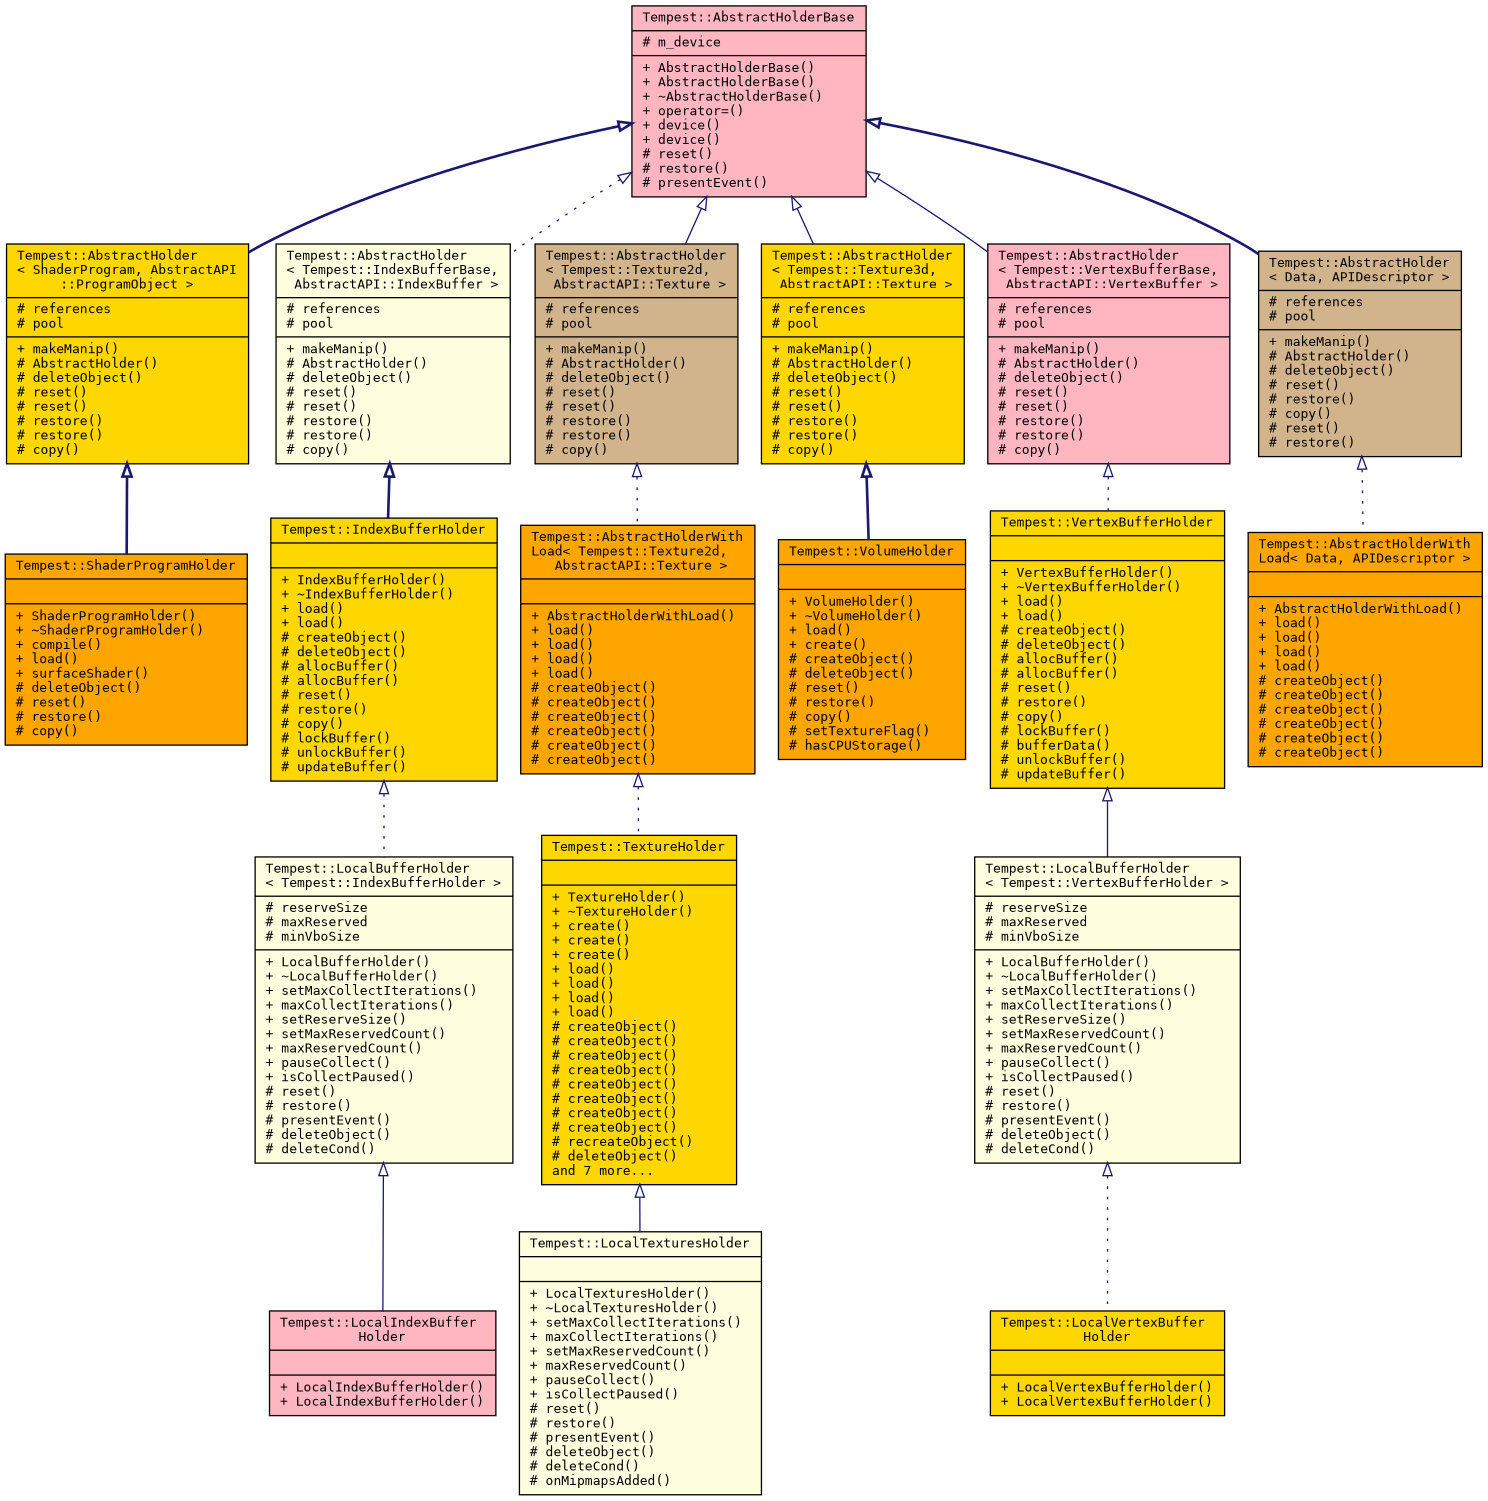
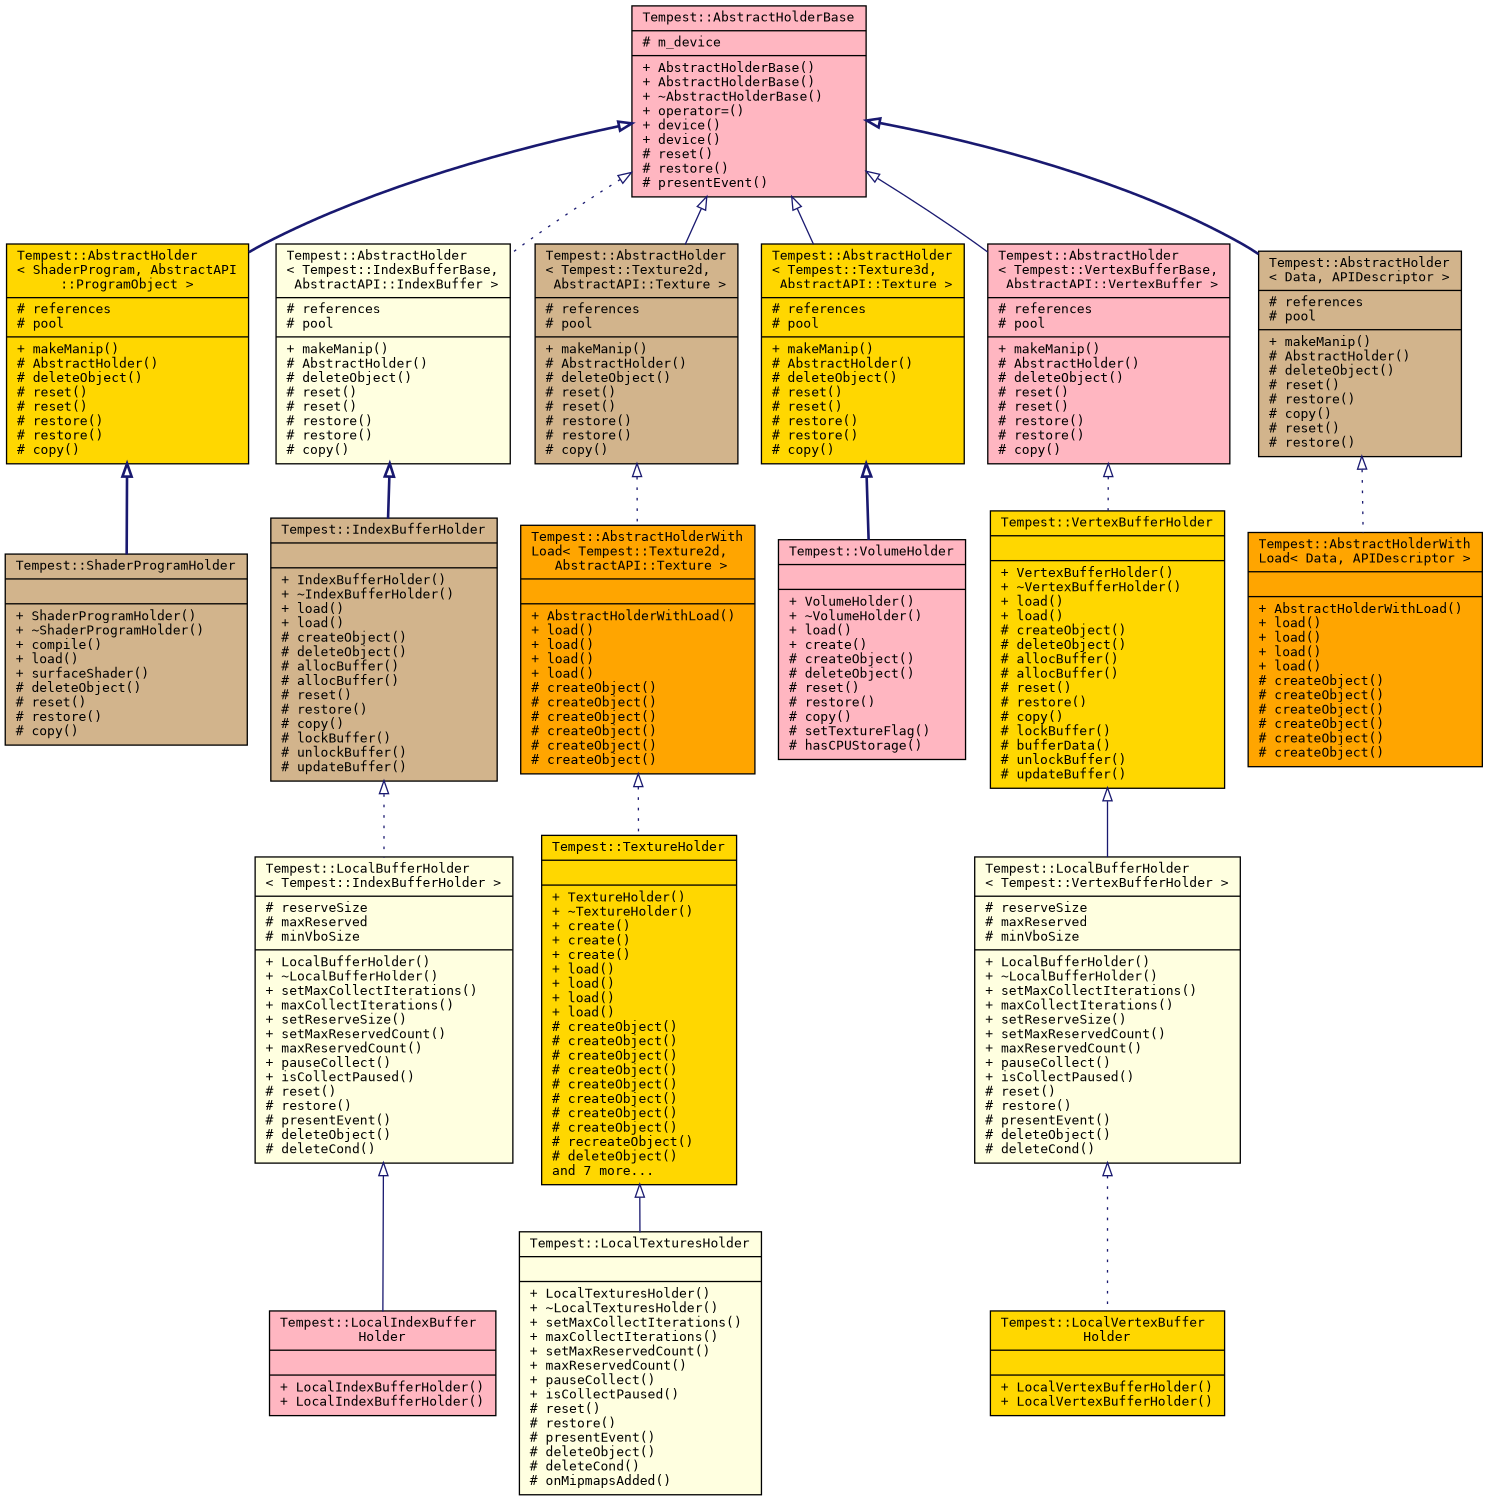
  digraph {
    fontname="DejaVu Sans Mono"
    node [color=black fillcolor=gold fontname="DejaVu Sans Mono" fontsize=10 shape=record style=filled]
    edge [arrowtail=onormal color=midnightblue dir=back fontname="DejaVu Sans Mono" fontsize=10 labelfontname=Helvetica labelfontsize=10 style=dotted]
    n1 [fillcolor=lightpink fontcolor=black height=0.2 label="{Tempest::AbstractHolderBase\n|# m_device\l|+ AbstractHolderBase()\l+ AbstractHolderBase()\l+ ~AbstractHolderBase()\l+ operator=()\l+ device()\l+ device()\l# reset()\l# restore()\l# presentEvent()\l}" width=0.4]
    n2 [height=0.2 label="{Tempest::AbstractHolder\l\< ShaderProgram, AbstractAPI\l::ProgramObject \>\n|# references\l# pool\l|+ makeManip()\l# AbstractHolder()\l# deleteObject()\l# reset()\l# reset()\l# restore()\l# restore()\l# copy()\l}" width=0.4]
    n3 [fillcolor=lightyellow height=0.2 label="{Tempest::AbstractHolder\l\< Tempest::IndexBufferBase,\l AbstractAPI::IndexBuffer \>\n|# references\l# pool\l|+ makeManip()\l# AbstractHolder()\l# deleteObject()\l# reset()\l# reset()\l# restore()\l# restore()\l# copy()\l}" width=0.4]
    n4 [fillcolor=tan height=0.2 label="{Tempest::AbstractHolder\l\< Tempest::Texture2d,\l AbstractAPI::Texture \>\n|# references\l# pool\l|+ makeManip()\l# AbstractHolder()\l# deleteObject()\l# reset()\l# reset()\l# restore()\l# restore()\l# copy()\l}" width=0.4]
    n5 [height=0.2 label="{Tempest::AbstractHolder\l\< Tempest::Texture3d,\l AbstractAPI::Texture \>\n|# references\l# pool\l|+ makeManip()\l# AbstractHolder()\l# deleteObject()\l# reset()\l# reset()\l# restore()\l# restore()\l# copy()\l}" width=0.4]
    n6 [fillcolor=lightpink height=0.2 label="{Tempest::AbstractHolder\l\< Tempest::VertexBufferBase,\l AbstractAPI::VertexBuffer \>\n|# references\l# pool\l|+ makeManip()\l# AbstractHolder()\l# deleteObject()\l# reset()\l# reset()\l# restore()\l# restore()\l# copy()\l}" width=0.4]
    n7 [fillcolor=tan height=0.2 label="{Tempest::AbstractHolder\l\< Data, APIDescriptor \>\n|# references\l# pool\l|+ makeManip()\l# AbstractHolder()\l# deleteObject()\l# reset()\l# restore()\l# copy()\l# reset()\l# restore()\l}" width=0.4]
-   n8 [fillcolor=orange height=0.2 label="{Tempest::ShaderProgramHolder\n||+ ShaderProgramHolder()\l+ ~ShaderProgramHolder()\l+ compile()\l+ load()\l+ surfaceShader()\l# deleteObject()\l# reset()\l# restore()\l# copy()\l}" width=0.4]
-   n9 [height=0.2 label="{Tempest::IndexBufferHolder\n||+ IndexBufferHolder()\l+ ~IndexBufferHolder()\l+ load()\l+ load()\l# createObject()\l# deleteObject()\l# allocBuffer()\l# allocBuffer()\l# reset()\l# restore()\l# copy()\l# lockBuffer()\l# unlockBuffer()\l# updateBuffer()\l}" width=0.4]
+   n8 [fillcolor=tan height=0.2 label="{Tempest::ShaderProgramHolder\n||+ ShaderProgramHolder()\l+ ~ShaderProgramHolder()\l+ compile()\l+ load()\l+ surfaceShader()\l# deleteObject()\l# reset()\l# restore()\l# copy()\l}" width=0.4]
+   n9 [fillcolor=tan height=0.2 label="{Tempest::IndexBufferHolder\n||+ IndexBufferHolder()\l+ ~IndexBufferHolder()\l+ load()\l+ load()\l# createObject()\l# deleteObject()\l# allocBuffer()\l# allocBuffer()\l# reset()\l# restore()\l# copy()\l# lockBuffer()\l# unlockBuffer()\l# updateBuffer()\l}" width=0.4]
    n10 [fillcolor=orange height=0.2 label="{Tempest::AbstractHolderWith\lLoad\< Tempest::Texture2d,\l AbstractAPI::Texture \>\n||+ AbstractHolderWithLoad()\l+ load()\l+ load()\l+ load()\l+ load()\l# createObject()\l# createObject()\l# createObject()\l# createObject()\l# createObject()\l# createObject()\l}" width=0.4]
-   n11 [fillcolor=orange height=0.2 label="{Tempest::VolumeHolder\n||+ VolumeHolder()\l+ ~VolumeHolder()\l+ load()\l+ create()\l# createObject()\l# deleteObject()\l# reset()\l# restore()\l# copy()\l# setTextureFlag()\l# hasCPUStorage()\l}" width=0.4]
+   n11 [fillcolor=lightpink height=0.2 label="{Tempest::VolumeHolder\n||+ VolumeHolder()\l+ ~VolumeHolder()\l+ load()\l+ create()\l# createObject()\l# deleteObject()\l# reset()\l# restore()\l# copy()\l# setTextureFlag()\l# hasCPUStorage()\l}" width=0.4]
    n12 [height=0.2 label="{Tempest::VertexBufferHolder\n||+ VertexBufferHolder()\l+ ~VertexBufferHolder()\l+ load()\l+ load()\l# createObject()\l# deleteObject()\l# allocBuffer()\l# allocBuffer()\l# reset()\l# restore()\l# copy()\l# lockBuffer()\l# bufferData()\l# unlockBuffer()\l# updateBuffer()\l}" width=0.4]
    n13 [fillcolor=orange height=0.2 label="{Tempest::AbstractHolderWith\lLoad\< Data, APIDescriptor \>\n||+ AbstractHolderWithLoad()\l+ load()\l+ load()\l+ load()\l+ load()\l# createObject()\l# createObject()\l# createObject()\l# createObject()\l# createObject()\l# createObject()\l}" width=0.4]
    n14 [fillcolor=lightyellow height=0.2 label="{Tempest::LocalBufferHolder\l\< Tempest::IndexBufferHolder \>\n|# reserveSize\l# maxReserved\l# minVboSize\l|+ LocalBufferHolder()\l+ ~LocalBufferHolder()\l+ setMaxCollectIterations()\l+ maxCollectIterations()\l+ setReserveSize()\l+ setMaxReservedCount()\l+ maxReservedCount()\l+ pauseCollect()\l+ isCollectPaused()\l# reset()\l# restore()\l# presentEvent()\l# deleteObject()\l# deleteCond()\l}" width=0.4]
    n15 [fillcolor=lightpink height=0.2 label="{Tempest::LocalIndexBuffer\lHolder\n||+ LocalIndexBufferHolder()\l+ LocalIndexBufferHolder()\l}" width=0.4]
    n16 [height=0.2 label="{Tempest::TextureHolder\n||+ TextureHolder()\l+ ~TextureHolder()\l+ create()\l+ create()\l+ create()\l+ load()\l+ load()\l+ load()\l+ load()\l# createObject()\l# createObject()\l# createObject()\l# createObject()\l# createObject()\l# createObject()\l# createObject()\l# createObject()\l# recreateObject()\l# deleteObject()\land 7 more...\l}" width=0.4]
    n17 [fillcolor=lightyellow height=0.2 label="{Tempest::LocalTexturesHolder\n||+ LocalTexturesHolder()\l+ ~LocalTexturesHolder()\l+ setMaxCollectIterations()\l+ maxCollectIterations()\l+ setMaxReservedCount()\l+ maxReservedCount()\l+ pauseCollect()\l+ isCollectPaused()\l# reset()\l# restore()\l# presentEvent()\l# deleteObject()\l# deleteCond()\l# onMipmapsAdded()\l}" width=0.4]
    n18 [fillcolor=lightyellow height=0.2 label="{Tempest::LocalBufferHolder\l\< Tempest::VertexBufferHolder \>\n|# reserveSize\l# maxReserved\l# minVboSize\l|+ LocalBufferHolder()\l+ ~LocalBufferHolder()\l+ setMaxCollectIterations()\l+ maxCollectIterations()\l+ setReserveSize()\l+ setMaxReservedCount()\l+ maxReservedCount()\l+ pauseCollect()\l+ isCollectPaused()\l# reset()\l# restore()\l# presentEvent()\l# deleteObject()\l# deleteCond()\l}" width=0.4]
    n19 [height=0.2 label="{Tempest::LocalVertexBuffer\lHolder\n||+ LocalVertexBufferHolder()\l+ LocalVertexBufferHolder()\l}" width=0.4]
    n1 -> n2 [style=bold]
    n1 -> n3
    n1 -> n4 [style=solid]
    n1 -> n5 [style=solid]
    n1 -> n6 [style=solid]
    n1 -> n7 [style=bold]
    n2 -> n8 [style=bold]
    n3 -> n9 [style=bold]
    n4 -> n10
    n5 -> n11 [style=bold]
    n6 -> n12
    n7 -> n13
    n9 -> n14
    n10 -> n16
    n12 -> n18 [style=solid]
    n14 -> n15 [style=solid]
    n16 -> n17 [style=solid]
    n18 -> n19
  }
